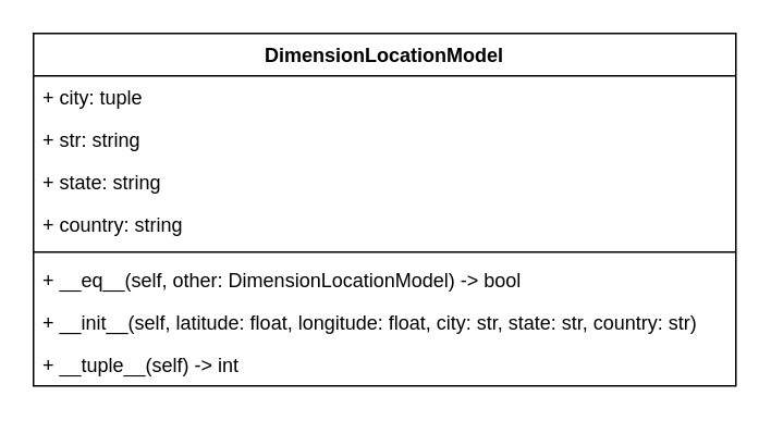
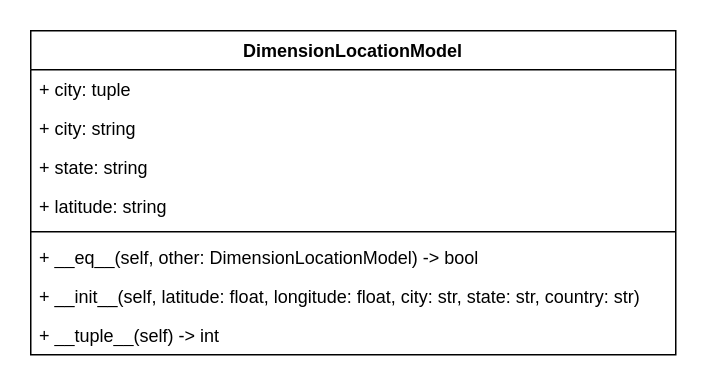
  <mxCell id="0" />
  <mxCell id="1" parent="0" />
  <mxCell id="2" value="DimensionLocationModel" style="swimlane;fontStyle=1;childLayout=stackLayout;horizontal=1;startSize=26;horizontalStack=0;resizeParent=1;resizeParentMax=0;resizeLast=0;collapsible=1;marginBottom=0;" vertex="1" parent="1"><mxGeometry x="20" y="20" width="430" height="216" as="geometry" /></mxCell>
  <mxCell id="3" value="+ city: tuple         " style="text;strokeColor=none;fillColor=none;align=left;verticalAlign=top;spacingLeft=4;spacingRight=4;overflow=hidden;rotatable=0;points=[[0,0.5],[1,0.5]];portConstraint=eastwest;" vertex="1" parent="2"><mxGeometry y="26" width="430" height="26" as="geometry" /></mxCell>
- <mxCell id="4" value="+ str: string               " style="text;strokeColor=none;fillColor=none;align=left;verticalAlign=top;spacingLeft=4;spacingRight=4;overflow=hidden;rotatable=0;points=[[0,0.5],[1,0.5]];portConstraint=eastwest;" vertex="1" parent="2"><mxGeometry y="52" width="430" height="26" as="geometry" /></mxCell>
+ <mxCell id="4" value="+ city: string               " style="text;strokeColor=none;fillColor=none;align=left;verticalAlign=top;spacingLeft=4;spacingRight=4;overflow=hidden;rotatable=0;points=[[0,0.5],[1,0.5]];portConstraint=eastwest;" vertex="1" parent="2"><mxGeometry y="52" width="430" height="26" as="geometry" /></mxCell>
  <mxCell id="5" value="+ state: string              " style="text;strokeColor=none;fillColor=none;align=left;verticalAlign=top;spacingLeft=4;spacingRight=4;overflow=hidden;rotatable=0;points=[[0,0.5],[1,0.5]];portConstraint=eastwest;" vertex="1" parent="2"><mxGeometry y="78" width="430" height="26" as="geometry" /></mxCell>
- <mxCell id="6" value="+ country: string           " style="text;strokeColor=none;fillColor=none;align=left;verticalAlign=top;spacingLeft=4;spacingRight=4;overflow=hidden;rotatable=0;points=[[0,0.5],[1,0.5]];portConstraint=eastwest;" vertex="1" parent="2"><mxGeometry y="104" width="430" height="26" as="geometry" /></mxCell>
+ <mxCell id="6" value="+ latitude: string           " style="text;strokeColor=none;fillColor=none;align=left;verticalAlign=top;spacingLeft=4;spacingRight=4;overflow=hidden;rotatable=0;points=[[0,0.5],[1,0.5]];portConstraint=eastwest;" vertex="1" parent="2"><mxGeometry y="104" width="430" height="26" as="geometry" /></mxCell>
  <mxCell id="7" value="" style="line;strokeWidth=1;fillColor=none;align=left;verticalAlign=middle;spacingTop=-1;spacingLeft=3;spacingRight=3;rotatable=0;labelPosition=right;points=[];portConstraint=eastwest;" vertex="1" parent="2"><mxGeometry y="130" width="430" height="8" as="geometry" /></mxCell>
  <mxCell id="8" value="+ __eq__(self, other: DimensionLocationModel) -&amp;gt; bool" style="text;strokeColor=none;fillColor=none;align=left;verticalAlign=top;spacingLeft=4;spacingRight=4;overflow=hidden;rotatable=0;points=[[0,0.5],[1,0.5]];portConstraint=eastwest;whiteSpace=wrap;html=1;" vertex="1" parent="2"><mxGeometry y="138" width="430" height="26" as="geometry" /></mxCell>
  <mxCell id="9" value="+ __init__(self, latitude: float, longitude: float, city: str, state: str, country: str)" style="text;strokeColor=none;fillColor=none;align=left;verticalAlign=top;spacingLeft=4;spacingRight=4;overflow=hidden;rotatable=0;points=[[0,0.5],[1,0.5]];portConstraint=eastwest;" vertex="1" parent="2"><mxGeometry y="164" width="430" height="26" as="geometry" /></mxCell>
  <mxCell id="10" value="+&amp;nbsp;__tuple__(self) -&amp;gt; int" style="text;strokeColor=none;fillColor=none;align=left;verticalAlign=top;spacingLeft=4;spacingRight=4;overflow=hidden;rotatable=0;points=[[0,0.5],[1,0.5]];portConstraint=eastwest;whiteSpace=wrap;html=1;" vertex="1" parent="2"><mxGeometry y="190" width="430" height="26" as="geometry" /></mxCell>
